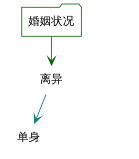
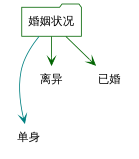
  digraph {
    fontname=Montserrat
    node [color=darkorange fontname=Montserrat shape=plaintext]
    edge [arrowhead=vee color=darkgreen fontname=Montserrat]
    n1 [color=darkgreen label="婚姻状况" shape=folder]
    n2 [label="单身"]
    n3 [label="离异"]
-   n3 -> n2 [color=teal]
+   n4 [label="已婚"]
+   n1 -> n2 [color=teal]
    n1 -> n3
+   n1 -> n4
  }
